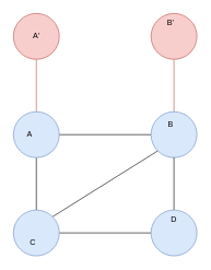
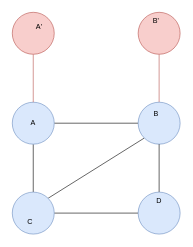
  <mxCell id="0" />
  <mxCell id="1" parent="0" />
  <mxCell id="2" style="edgeStyle=orthogonalEdgeStyle;rounded=0;orthogonalLoop=1;jettySize=auto;html=1;exitX=0.5;exitY=1;exitDx=0;exitDy=0;entryX=0.5;entryY=0;entryDx=0;entryDy=0;endArrow=none;endFill=0;" edge="1" parent="1" source="4" target="9"><mxGeometry relative="1" as="geometry" /></mxCell>
  <mxCell id="3" style="edgeStyle=orthogonalEdgeStyle;rounded=0;orthogonalLoop=1;jettySize=auto;html=1;exitX=1;exitY=0.5;exitDx=0;exitDy=0;entryX=0;entryY=0.5;entryDx=0;entryDy=0;endArrow=none;endFill=0;" edge="1" parent="1" source="4" target="7"><mxGeometry relative="1" as="geometry" /></mxCell>
  <mxCell id="4" value="" style="ellipse;whiteSpace=wrap;html=1;fillColor=#dae8fc;strokeColor=#6c8ebf;" vertex="1" parent="1"><mxGeometry x="20" y="170" width="70" height="70" as="geometry" /></mxCell>
  <mxCell id="5" style="edgeStyle=orthogonalEdgeStyle;rounded=0;orthogonalLoop=1;jettySize=auto;html=1;exitX=0.5;exitY=0;exitDx=0;exitDy=0;entryX=0.5;entryY=1;entryDx=0;entryDy=0;endArrow=none;endFill=0;fillColor=#f8cecc;strokeColor=#b85450;" edge="1" parent="1" source="7" target="14"><mxGeometry relative="1" as="geometry" /></mxCell>
  <mxCell id="6" style="rounded=1;orthogonalLoop=1;jettySize=auto;html=1;exitX=0;exitY=1;exitDx=0;exitDy=0;entryX=1;entryY=0;entryDx=0;entryDy=0;endArrow=none;endFill=0;" edge="1" parent="1" source="7" target="9"><mxGeometry relative="1" as="geometry" /></mxCell>
  <mxCell id="7" value="" style="ellipse;whiteSpace=wrap;html=1;fillColor=#dae8fc;strokeColor=#6c8ebf;" vertex="1" parent="1"><mxGeometry x="230" y="170" width="70" height="70" as="geometry" /></mxCell>
  <mxCell id="8" style="edgeStyle=orthogonalEdgeStyle;rounded=0;orthogonalLoop=1;jettySize=auto;html=1;exitX=1;exitY=0.5;exitDx=0;exitDy=0;entryX=0;entryY=0.5;entryDx=0;entryDy=0;endArrow=none;endFill=0;" edge="1" parent="1" source="9" target="11"><mxGeometry relative="1" as="geometry" /></mxCell>
  <mxCell id="9" value="" style="ellipse;whiteSpace=wrap;html=1;fillColor=#dae8fc;strokeColor=#6c8ebf;" vertex="1" parent="1"><mxGeometry x="20" y="320" width="70" height="70" as="geometry" /></mxCell>
  <mxCell id="10" style="edgeStyle=orthogonalEdgeStyle;rounded=0;orthogonalLoop=1;jettySize=auto;html=1;exitX=0.5;exitY=0;exitDx=0;exitDy=0;entryX=0.5;entryY=1;entryDx=0;entryDy=0;endArrow=none;endFill=0;" edge="1" parent="1" source="11" target="7"><mxGeometry relative="1" as="geometry" /></mxCell>
  <mxCell id="11" value="" style="ellipse;whiteSpace=wrap;html=1;fillColor=#dae8fc;strokeColor=#6c8ebf;" vertex="1" parent="1"><mxGeometry x="230" y="320" width="70" height="70" as="geometry" /></mxCell>
  <mxCell id="12" style="edgeStyle=orthogonalEdgeStyle;rounded=0;orthogonalLoop=1;jettySize=auto;html=1;exitX=0.5;exitY=1;exitDx=0;exitDy=0;entryX=0.5;entryY=0;entryDx=0;entryDy=0;endArrow=none;endFill=0;fillColor=#f8cecc;strokeColor=#b85450;targetPerimeterSpacing=0;" edge="1" parent="1" source="13" target="4"><mxGeometry relative="1" as="geometry" /></mxCell>
  <mxCell id="13" value="" style="ellipse;whiteSpace=wrap;html=1;fillColor=#f8cecc;strokeColor=#b85450;" vertex="1" parent="1"><mxGeometry x="20" y="20" width="70" height="70" as="geometry" /></mxCell>
  <mxCell id="14" value="" style="ellipse;whiteSpace=wrap;html=1;fillColor=#f8cecc;strokeColor=#b85450;" vertex="1" parent="1"><mxGeometry x="230" y="20" width="70" height="70" as="geometry" /></mxCell>
- <mxCell id="15" value="A'" style="text;html=1;strokeColor=none;fillColor=none;align=center;verticalAlign=middle;whiteSpace=wrap;rounded=0;" vertex="1" parent="1"><mxGeometry x="35" y="45" width="40" height="20" as="geometry" /></mxCell>
+ <mxCell id="15" value="A'" style="text;html=1;strokeColor=none;fillColor=none;align=center;verticalAlign=middle;whiteSpace=wrap;rounded=0;" vertex="1" parent="1"><mxGeometry x="45" y="35" width="40" height="20" as="geometry" /></mxCell>
  <mxCell id="16" value="B'" style="text;html=1;strokeColor=none;fillColor=none;align=center;verticalAlign=middle;whiteSpace=wrap;rounded=0;" vertex="1" parent="1"><mxGeometry x="240" y="25" width="40" height="20" as="geometry" /></mxCell>
- <mxCell id="17" value="A" style="text;html=1;strokeColor=none;fillColor=none;align=center;verticalAlign=middle;whiteSpace=wrap;rounded=0;" vertex="1" parent="1"><mxGeometry x="25" y="195" width="40" height="20" as="geometry" /></mxCell>
+ <mxCell id="17" value="A" style="text;html=1;strokeColor=none;fillColor=none;align=center;verticalAlign=middle;whiteSpace=wrap;rounded=0;" vertex="1" parent="1"><mxGeometry x="35" y="195" width="40" height="20" as="geometry" /></mxCell>
  <mxCell id="18" value="B" style="text;html=1;strokeColor=none;fillColor=none;align=center;verticalAlign=middle;whiteSpace=wrap;rounded=0;" vertex="1" parent="1"><mxGeometry x="240" y="180" width="40" height="20" as="geometry" /></mxCell>
  <mxCell id="19" value="C" style="text;html=1;strokeColor=none;fillColor=none;align=center;verticalAlign=middle;whiteSpace=wrap;rounded=0;" vertex="1" parent="1"><mxGeometry x="30" y="360" width="40" height="20" as="geometry" /></mxCell>
  <mxCell id="20" value="D" style="text;html=1;strokeColor=none;fillColor=none;align=center;verticalAlign=middle;whiteSpace=wrap;rounded=0;" vertex="1" parent="1"><mxGeometry x="245" y="325" width="40" height="20" as="geometry" /></mxCell>
